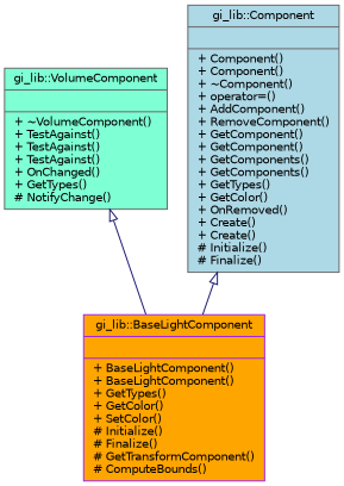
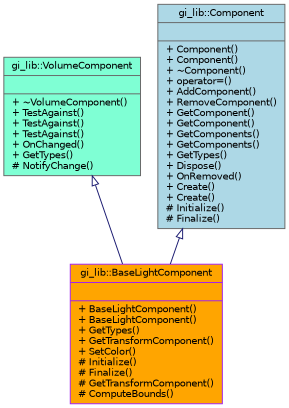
  digraph {
    node [color=gray40 fontname=Helvetica fontsize=10 shape=record style=filled]
    edge [arrowtail=onormal color=midnightblue dir=back fontname=Helvetica fontsize=10 labelfontname=Helvetica labelfontsize=10 style=solid]
-   n1 [color=purple fillcolor=orange fontcolor=black height=0.2 label="{gi_lib::BaseLightComponent\n||+ BaseLightComponent()\l+ BaseLightComponent()\l+ GetTypes()\l+ GetColor()\l+ SetColor()\l# Initialize()\l# Finalize()\l# GetTransformComponent()\l# ComputeBounds()\l}" width=0.4]
+   n1 [color=purple fillcolor=orange fontcolor=black height=0.2 label="{gi_lib::BaseLightComponent\n||+ BaseLightComponent()\l+ BaseLightComponent()\l+ GetTypes()\l+ GetTransformComponent()\l+ SetColor()\l# Initialize()\l# Finalize()\l# GetTransformComponent()\l# ComputeBounds()\l}" width=0.4]
    n2 [fillcolor=aquamarine height=0.2 label="{gi_lib::VolumeComponent\n||+ ~VolumeComponent()\l+ TestAgainst()\l+ TestAgainst()\l+ TestAgainst()\l+ OnChanged()\l+ GetTypes()\l# NotifyChange()\l}" width=0.4]
-   n3 [fillcolor=lightblue height=0.2 label="{gi_lib::Component\n||+ Component()\l+ Component()\l+ ~Component()\l+ operator=()\l+ AddComponent()\l+ RemoveComponent()\l+ GetComponent()\l+ GetComponent()\l+ GetComponents()\l+ GetComponents()\l+ GetTypes()\l+ GetColor()\l+ OnRemoved()\l+ Create()\l+ Create()\l# Initialize()\l# Finalize()\l}" width=0.4]
+   n3 [fillcolor=lightblue height=0.2 label="{gi_lib::Component\n||+ Component()\l+ Component()\l+ ~Component()\l+ operator=()\l+ AddComponent()\l+ RemoveComponent()\l+ GetComponent()\l+ GetComponent()\l+ GetComponents()\l+ GetComponents()\l+ GetTypes()\l+ Dispose()\l+ OnRemoved()\l+ Create()\l+ Create()\l# Initialize()\l# Finalize()\l}" width=0.4]
    n2 -> n1
    n3 -> n1
  }
